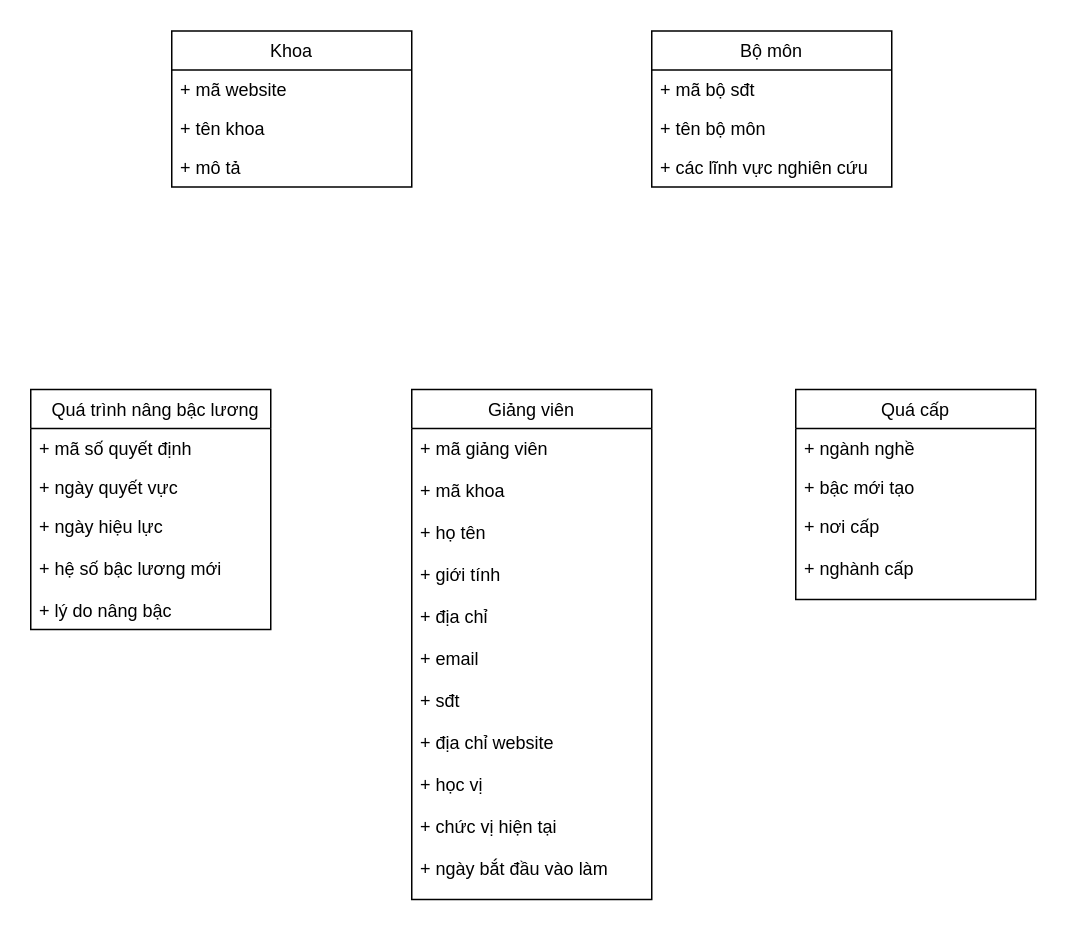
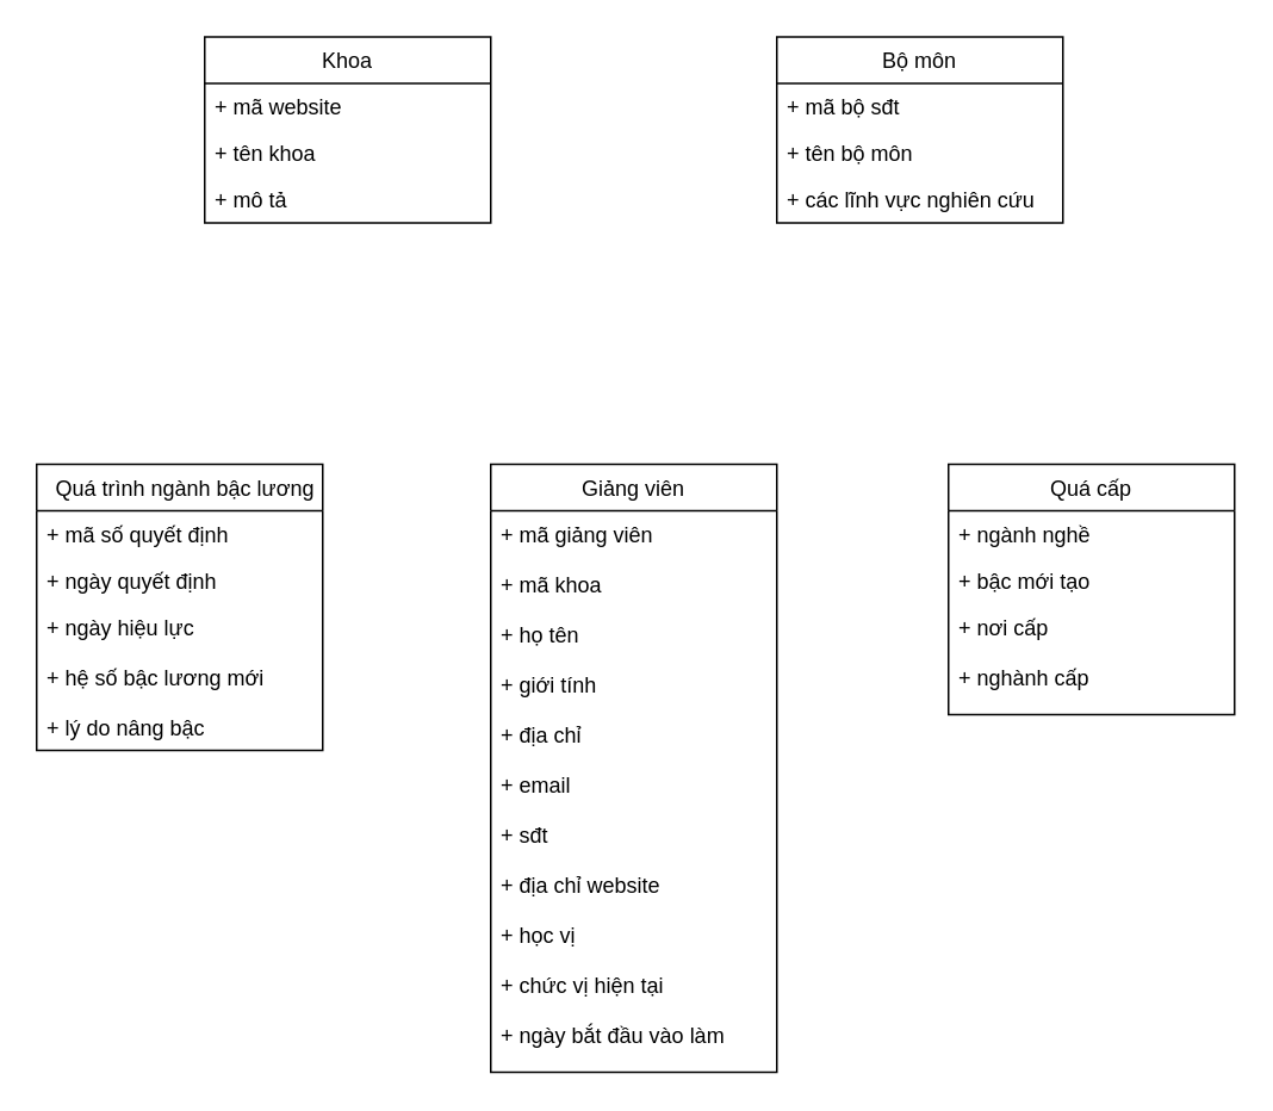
  <mxCell id="0" />
  <mxCell id="1" parent="0" />
- <mxCell id="2" value="  Quá trình nâng bậc lương" style="swimlane;fontStyle=0;childLayout=stackLayout;horizontal=1;startSize=26;fillColor=none;horizontalStack=0;resizeParent=1;resizeParentMax=0;resizeLast=0;collapsible=1;marginBottom=0;" vertex="1" parent="1"><mxGeometry x="20" y="259" width="160" height="160" as="geometry" /></mxCell>
+ <mxCell id="2" value="  Quá trình ngành bậc lương" style="swimlane;fontStyle=0;childLayout=stackLayout;horizontal=1;startSize=26;fillColor=none;horizontalStack=0;resizeParent=1;resizeParentMax=0;resizeLast=0;collapsible=1;marginBottom=0;" vertex="1" parent="1"><mxGeometry x="20" y="259" width="160" height="160" as="geometry" /></mxCell>
  <mxCell id="3" value="+ mã số quyết định" style="text;strokeColor=none;fillColor=none;align=left;verticalAlign=top;spacingLeft=4;spacingRight=4;overflow=hidden;rotatable=0;points=[[0,0.5],[1,0.5]];portConstraint=eastwest;" vertex="1" parent="2"><mxGeometry y="26" width="160" height="26" as="geometry" /></mxCell>
- <mxCell id="4" value="+ ngày quyết vực" style="text;strokeColor=none;fillColor=none;align=left;verticalAlign=top;spacingLeft=4;spacingRight=4;overflow=hidden;rotatable=0;points=[[0,0.5],[1,0.5]];portConstraint=eastwest;" vertex="1" parent="2"><mxGeometry y="52" width="160" height="26" as="geometry" /></mxCell>
+ <mxCell id="4" value="+ ngày quyết định" style="text;strokeColor=none;fillColor=none;align=left;verticalAlign=top;spacingLeft=4;spacingRight=4;overflow=hidden;rotatable=0;points=[[0,0.5],[1,0.5]];portConstraint=eastwest;" vertex="1" parent="2"><mxGeometry y="52" width="160" height="26" as="geometry" /></mxCell>
  <mxCell id="5" value="+ ngày hiệu lực&#10;&#10;+ hệ số bậc lương mới&#10;&#10;+ lý do nâng bậc" style="text;strokeColor=none;fillColor=none;align=left;verticalAlign=top;spacingLeft=4;spacingRight=4;overflow=hidden;rotatable=0;points=[[0,0.5],[1,0.5]];portConstraint=eastwest;" vertex="1" parent="2"><mxGeometry y="78" width="160" height="82" as="geometry" /></mxCell>
  <mxCell id="6" value="Bộ môn" style="swimlane;fontStyle=0;childLayout=stackLayout;horizontal=1;startSize=26;fillColor=none;horizontalStack=0;resizeParent=1;resizeParentMax=0;resizeLast=0;collapsible=1;marginBottom=0;" vertex="1" parent="1"><mxGeometry x="434" y="20" width="160" height="104" as="geometry" /></mxCell>
  <mxCell id="7" value="+ mã bộ sđt" style="text;strokeColor=none;fillColor=none;align=left;verticalAlign=top;spacingLeft=4;spacingRight=4;overflow=hidden;rotatable=0;points=[[0,0.5],[1,0.5]];portConstraint=eastwest;" vertex="1" parent="6"><mxGeometry y="26" width="160" height="26" as="geometry" /></mxCell>
  <mxCell id="8" value="+ tên bộ môn" style="text;strokeColor=none;fillColor=none;align=left;verticalAlign=top;spacingLeft=4;spacingRight=4;overflow=hidden;rotatable=0;points=[[0,0.5],[1,0.5]];portConstraint=eastwest;" vertex="1" parent="6"><mxGeometry y="52" width="160" height="26" as="geometry" /></mxCell>
  <mxCell id="9" value="+ các lĩnh vực nghiên cứu" style="text;strokeColor=none;fillColor=none;align=left;verticalAlign=top;spacingLeft=4;spacingRight=4;overflow=hidden;rotatable=0;points=[[0,0.5],[1,0.5]];portConstraint=eastwest;" vertex="1" parent="6"><mxGeometry y="78" width="160" height="26" as="geometry" /></mxCell>
  <mxCell id="10" value="Khoa" style="swimlane;fontStyle=0;childLayout=stackLayout;horizontal=1;startSize=26;fillColor=none;horizontalStack=0;resizeParent=1;resizeParentMax=0;resizeLast=0;collapsible=1;marginBottom=0;" vertex="1" parent="1"><mxGeometry x="114" y="20" width="160" height="104" as="geometry" /></mxCell>
  <mxCell id="11" value="+ mã website" style="text;strokeColor=none;fillColor=none;align=left;verticalAlign=top;spacingLeft=4;spacingRight=4;overflow=hidden;rotatable=0;points=[[0,0.5],[1,0.5]];portConstraint=eastwest;" vertex="1" parent="10"><mxGeometry y="26" width="160" height="26" as="geometry" /></mxCell>
  <mxCell id="12" value="+ tên khoa" style="text;strokeColor=none;fillColor=none;align=left;verticalAlign=top;spacingLeft=4;spacingRight=4;overflow=hidden;rotatable=0;points=[[0,0.5],[1,0.5]];portConstraint=eastwest;" vertex="1" parent="10"><mxGeometry y="52" width="160" height="26" as="geometry" /></mxCell>
  <mxCell id="13" value="+ mô tả" style="text;strokeColor=none;fillColor=none;align=left;verticalAlign=top;spacingLeft=4;spacingRight=4;overflow=hidden;rotatable=0;points=[[0,0.5],[1,0.5]];portConstraint=eastwest;" vertex="1" parent="10"><mxGeometry y="78" width="160" height="26" as="geometry" /></mxCell>
  <mxCell id="14" value="Giảng viên" style="swimlane;fontStyle=0;childLayout=stackLayout;horizontal=1;startSize=26;fillColor=none;horizontalStack=0;resizeParent=1;resizeParentMax=0;resizeLast=0;collapsible=1;marginBottom=0;" vertex="1" parent="1"><mxGeometry x="274" y="259" width="160" height="340" as="geometry" /></mxCell>
  <mxCell id="15" value="+ mã giảng viên&#10;&#10;+ mã khoa&#10;&#10;+ họ tên&#10;&#10;+ giới tính&#10;&#10;+ địa chỉ&#10;&#10;+ email&#10;&#10;+ sđt&#10;&#10;+ địa chỉ website&#10;&#10;+ học vị&#10;&#10;+ chức vị hiện tại&#10;&#10;+ ngày bắt đầu vào làm" style="text;strokeColor=none;fillColor=none;align=left;verticalAlign=top;spacingLeft=4;spacingRight=4;overflow=hidden;rotatable=0;points=[[0,0.5],[1,0.5]];portConstraint=eastwest;" vertex="1" parent="14"><mxGeometry y="26" width="160" height="314" as="geometry" /></mxCell>
  <mxCell id="16" value="Quá cấp" style="swimlane;fontStyle=0;childLayout=stackLayout;horizontal=1;startSize=26;fillColor=none;horizontalStack=0;resizeParent=1;resizeParentMax=0;resizeLast=0;collapsible=1;marginBottom=0;" vertex="1" parent="1"><mxGeometry x="530" y="259" width="160" height="140" as="geometry"><mxRectangle x="590" y="360" width="90" height="30" as="alternateBounds" /></mxGeometry></mxCell>
  <mxCell id="17" value="+ ngành nghề" style="text;strokeColor=none;fillColor=none;align=left;verticalAlign=top;spacingLeft=4;spacingRight=4;overflow=hidden;rotatable=0;points=[[0,0.5],[1,0.5]];portConstraint=eastwest;" vertex="1" parent="16"><mxGeometry y="26" width="160" height="26" as="geometry" /></mxCell>
  <mxCell id="18" value="+ bậc mới tạo" style="text;strokeColor=none;fillColor=none;align=left;verticalAlign=top;spacingLeft=4;spacingRight=4;overflow=hidden;rotatable=0;points=[[0,0.5],[1,0.5]];portConstraint=eastwest;" vertex="1" parent="16"><mxGeometry y="52" width="160" height="26" as="geometry" /></mxCell>
  <mxCell id="19" value="+ nơi cấp&#10;&#10;+ nghành cấp" style="text;strokeColor=none;fillColor=none;align=left;verticalAlign=top;spacingLeft=4;spacingRight=4;overflow=hidden;rotatable=0;points=[[0,0.5],[1,0.5]];portConstraint=eastwest;" vertex="1" parent="16"><mxGeometry y="78" width="160" height="62" as="geometry" /></mxCell>
